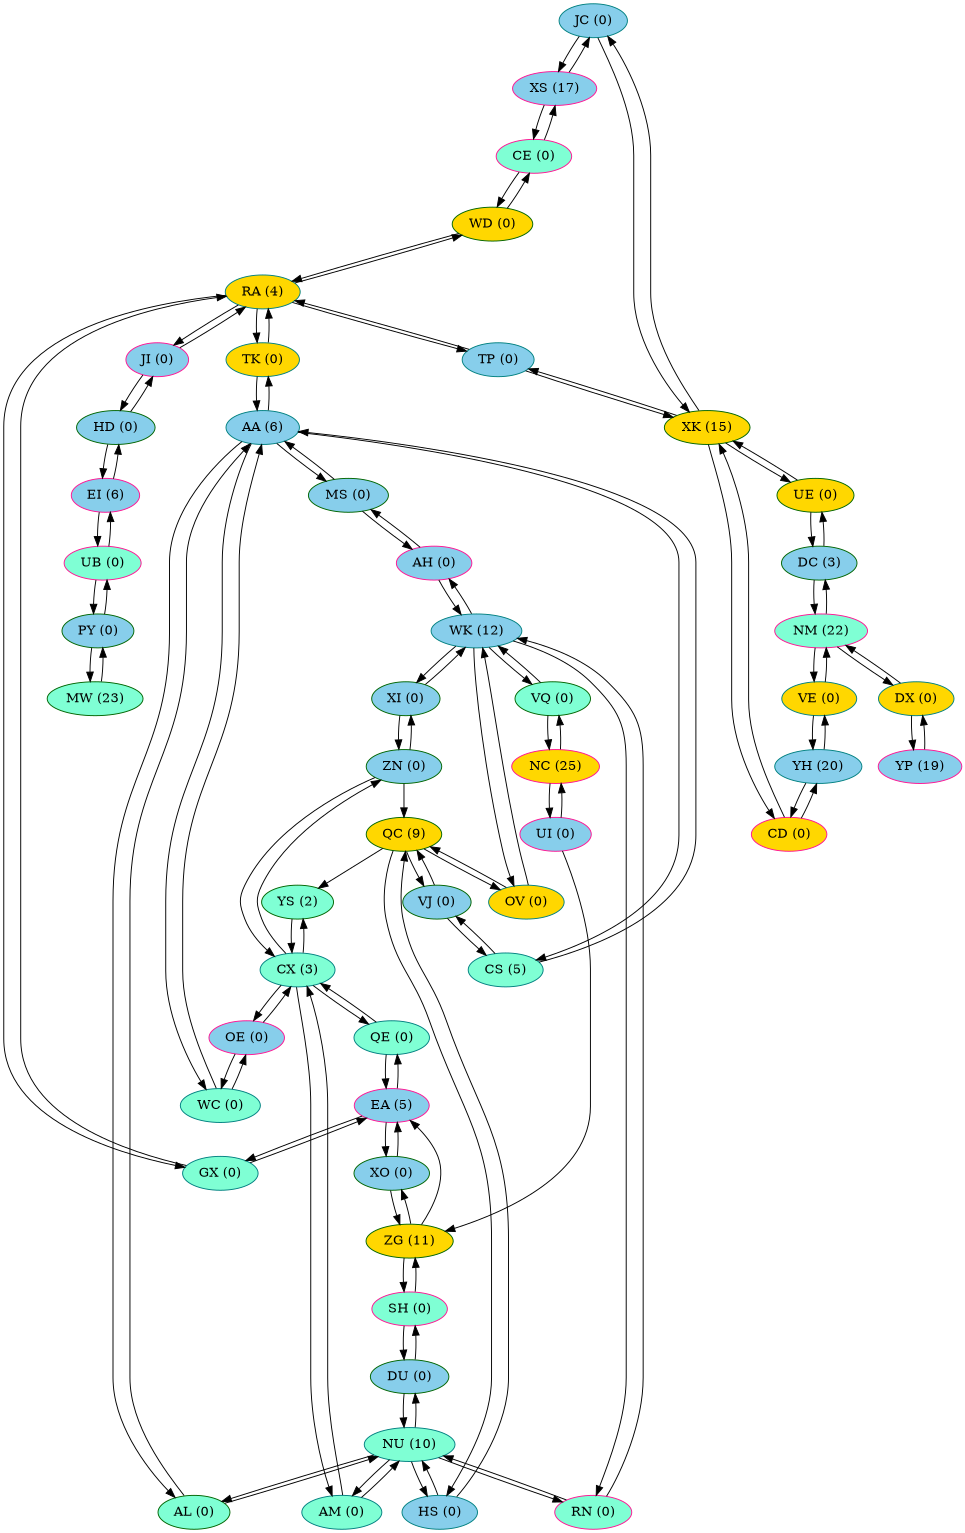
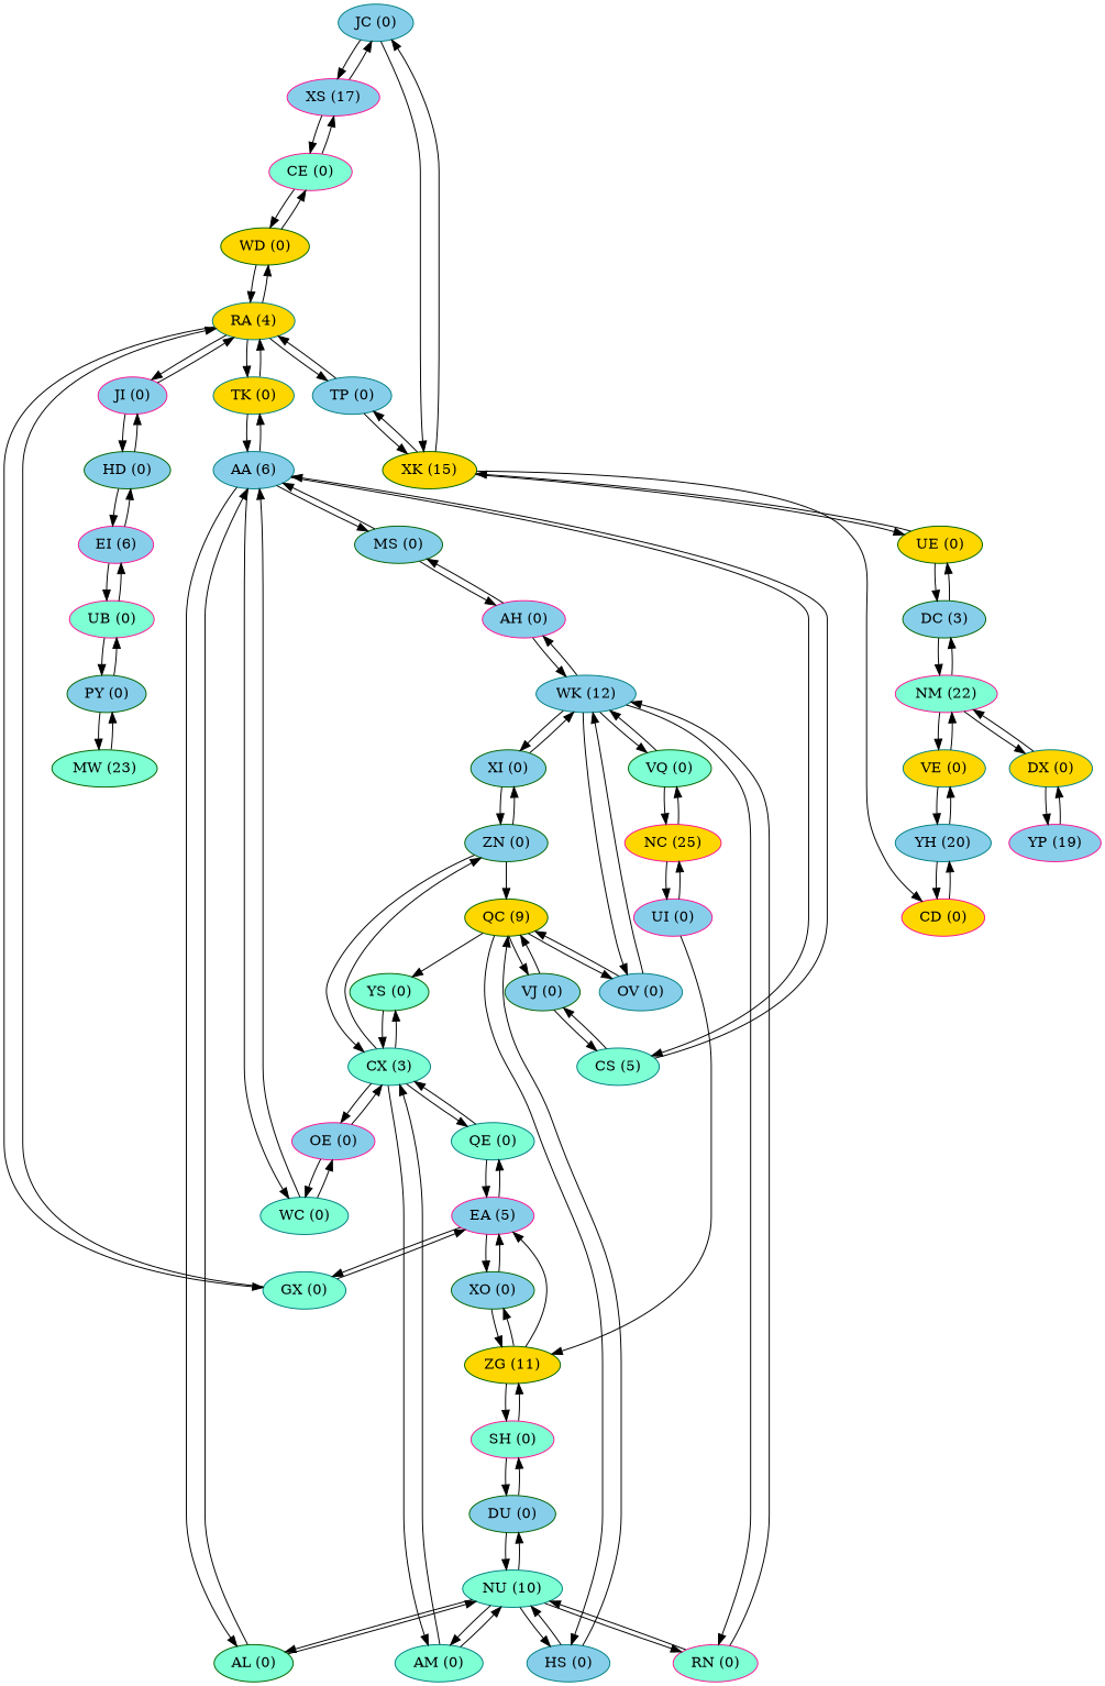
  digraph {
    node [color=teal fillcolor=skyblue style=filled]
    n1 [label="JC (0)"]
    n2 [color=deeppink label="XS (17)"]
    n3 [color=darkgreen fillcolor=gold label="XK (15)"]
    n4 [color=deeppink fillcolor=aquamarine label="CE (0)"]
    n5 [color=deeppink fillcolor=gold label="CD (0)"]
    n6 [label="TP (0)"]
    n7 [color=darkgreen fillcolor=gold label="UE (0)"]
    n8 [color=darkgreen fillcolor=gold label="WD (0)"]
    n9 [label="YH (20)"]
    n10 [fillcolor=gold label="RA (4)"]
    n11 [color=darkgreen label="DC (3)"]
    n12 [fillcolor=gold label="TK (0)"]
    n13 [label="AA (6)"]
    n14 [fillcolor=aquamarine label="CS (5)"]
    n15 [fillcolor=aquamarine label="WC (0)"]
    n16 [color=darkgreen fillcolor=aquamarine label="AL (0)"]
    n17 [color=darkgreen label="MS (0)"]
    n18 [fillcolor=aquamarine label="GX (0)"]
    n19 [color=deeppink label="JI (0)"]
    n20 [color=darkgreen label="VJ (0)"]
    n21 [color=deeppink label="OE (0)"]
    n22 [fillcolor=aquamarine label="NU (10)"]
    n23 [color=deeppink label="AH (0)"]
    n24 [color=deeppink label="EA (5)"]
    n25 [color=darkgreen label="HD (0)"]
    n26 [color=darkgreen label="PY (0)"]
    n27 [color=deeppink fillcolor=aquamarine label="UB (0)"]
    n28 [color=darkgreen fillcolor=aquamarine label="MW (23)"]
    n29 [color=deeppink label="EI (6)"]
    n30 [fillcolor=gold label="VE (0)"]
    n31 [color=deeppink fillcolor=aquamarine label="NM (22)"]
-   n32 [fillcolor=gold label="OV (0)"]
+   n32 [label="OV (0)"]
    n33 [color=darkgreen fillcolor=gold label="QC (9)"]
    n34 [label="WK (12)"]
-   n35 [color=darkgreen fillcolor=aquamarine label="YS (2)"]
+   n35 [color=darkgreen fillcolor=aquamarine label="YS (0)"]
    n36 [label="HS (0)"]
    n37 [color=deeppink fillcolor=aquamarine label="RN (0)"]
    n38 [color=darkgreen fillcolor=aquamarine label="VQ (0)"]
    n39 [color=darkgreen label="XI (0)"]
    n40 [fillcolor=aquamarine label="CX (3)"]
    n41 [color=deeppink fillcolor=gold label="NC (25)"]
    n42 [color=darkgreen label="ZN (0)"]
    n43 [fillcolor=aquamarine label="AM (0)"]
    n44 [fillcolor=aquamarine label="QE (0)"]
    n45 [color=darkgreen label="DU (0)"]
    n46 [color=darkgreen label="XO (0)"]
    n47 [fillcolor=gold label="DX (0)"]
    n48 [color=deeppink label="YP (19)"]
    n49 [color=darkgreen fillcolor=gold label="ZG (11)"]
    n50 [color=deeppink fillcolor=aquamarine label="SH (0)"]
    n51 [color=deeppink label="UI (0)"]
    n1 -> n2
    n1 -> n3
    n2 -> n1
    n2 -> n4
    n3 -> n1
    n3 -> n5
    n3 -> n6
    n3 -> n7
    n4 -> n2
    n4 -> n8
-   n5 -> n3
    n5 -> n9
    n6 -> n3
    n6 -> n10
    n7 -> n3
    n7 -> n11
    n8 -> n4
    n8 -> n10
    n9 -> n5
    n9 -> n30
    n10 -> n6
    n10 -> n8
    n10 -> n12
    n10 -> n18
    n10 -> n19
    n11 -> n7
    n11 -> n31
    n12 -> n10
    n12 -> n13
    n13 -> n12
    n13 -> n14
    n13 -> n15
    n13 -> n16
    n13 -> n17
    n14 -> n13
    n14 -> n20
    n15 -> n13
    n15 -> n21
    n16 -> n13
    n16 -> n22
    n17 -> n13
    n17 -> n23
    n18 -> n10
    n18 -> n24
    n19 -> n10
    n19 -> n25
    n20 -> n14
    n20 -> n33
    n21 -> n15
    n21 -> n40
    n22 -> n16
    n22 -> n36
    n22 -> n37
    n22 -> n43
    n22 -> n45
    n23 -> n17
    n23 -> n34
    n24 -> n18
    n24 -> n44
    n24 -> n46
    n25 -> n19
    n25 -> n29
    n26 -> n27
    n26 -> n28
    n27 -> n26
    n27 -> n29
    n28 -> n26
    n29 -> n25
    n29 -> n27
    n30 -> n9
    n30 -> n31
    n31 -> n11
    n31 -> n30
    n31 -> n47
    n32 -> n33
    n32 -> n34
    n33 -> n20
    n33 -> n32
    n33 -> n35
    n33 -> n36
    n34 -> n23
    n34 -> n32
    n34 -> n37
    n34 -> n38
    n34 -> n39
    n35 -> n40
    n36 -> n22
    n36 -> n33
    n37 -> n22
    n37 -> n34
    n38 -> n34
    n38 -> n41
    n39 -> n34
    n39 -> n42
    n40 -> n21
    n40 -> n35
    n40 -> n42
    n40 -> n43
    n40 -> n44
    n41 -> n38
    n41 -> n51
    n42 -> n33
    n42 -> n39
    n42 -> n40
    n43 -> n22
    n43 -> n40
    n44 -> n24
    n44 -> n40
    n45 -> n22
    n45 -> n50
    n46 -> n24
    n46 -> n49
    n47 -> n31
    n47 -> n48
    n48 -> n47
    n49 -> n24
    n49 -> n46
    n49 -> n50
    n50 -> n45
    n50 -> n49
    n51 -> n41
    n51 -> n49
  }
